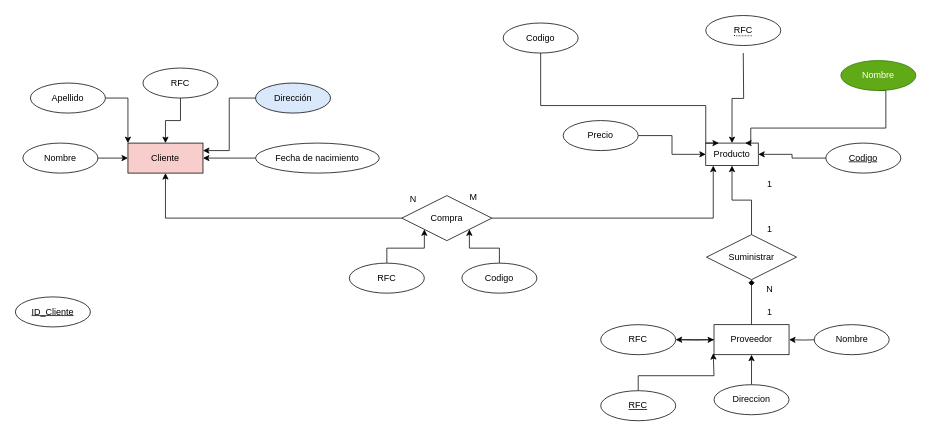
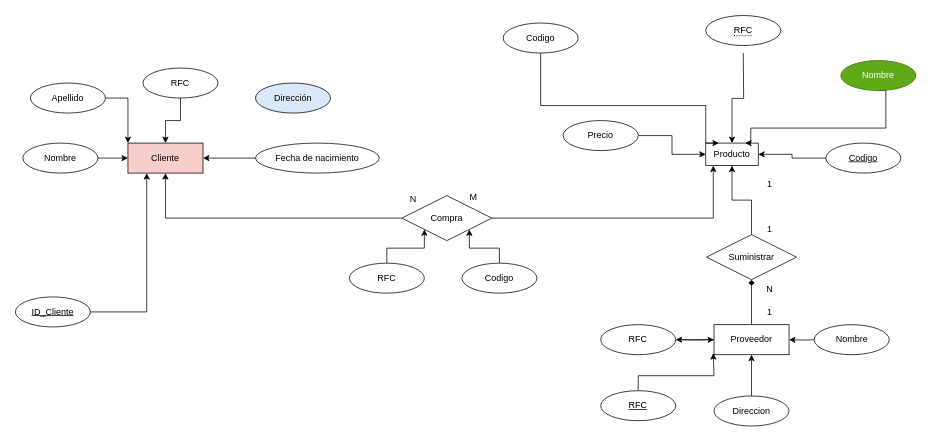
  <mxCell id="0" />
  <mxCell id="1" parent="0" />
  <mxCell id="2" value="Cliente" style="whiteSpace=wrap;html=1;align=center;fillColor=#f8cecc;" parent="1" vertex="1"><mxGeometry x="170" y="190" width="100" height="40" as="geometry" /></mxCell>
  <mxCell id="3" value="" style="edgeStyle=orthogonalEdgeStyle;rounded=0;orthogonalLoop=1;jettySize=auto;html=1;" parent="1" source="4" target="2" edge="1"><mxGeometry relative="1" as="geometry" /></mxCell>
  <mxCell id="4" value="RFC" style="ellipse;whiteSpace=wrap;html=1;align=center;" parent="1" vertex="1"><mxGeometry x="190" y="90" width="100" height="40" as="geometry" /></mxCell>
  <mxCell id="5" value="" style="edgeStyle=orthogonalEdgeStyle;rounded=0;orthogonalLoop=1;jettySize=auto;html=1;" parent="1" source="6" target="2" edge="1"><mxGeometry relative="1" as="geometry" /></mxCell>
  <mxCell id="6" value="Nombre" style="ellipse;whiteSpace=wrap;html=1;align=center;" parent="1" vertex="1"><mxGeometry x="30" y="190" width="100" height="40" as="geometry" /></mxCell>
  <mxCell id="7" style="edgeStyle=orthogonalEdgeStyle;rounded=0;orthogonalLoop=1;jettySize=auto;html=1;entryX=0;entryY=0;entryDx=0;entryDy=0;" parent="1" source="8" target="2" edge="1"><mxGeometry relative="1" as="geometry" /></mxCell>
  <mxCell id="8" value="Apellido" style="ellipse;whiteSpace=wrap;html=1;align=center;" parent="1" vertex="1"><mxGeometry x="40" y="110" width="100" height="40" as="geometry" /></mxCell>
- <mxCell id="9" style="edgeStyle=orthogonalEdgeStyle;rounded=0;orthogonalLoop=1;jettySize=auto;html=1;entryX=1;entryY=0.25;entryDx=0;entryDy=0;" parent="1" source="10" target="2" edge="1"><mxGeometry relative="1" as="geometry" /></mxCell>
  <mxCell id="10" value="Dirección" style="ellipse;whiteSpace=wrap;html=1;align=center;fillColor=#dae8fc;" parent="1" vertex="1"><mxGeometry x="340" y="110" width="100" height="40" as="geometry" /></mxCell>
  <mxCell id="11" value="" style="edgeStyle=orthogonalEdgeStyle;rounded=0;orthogonalLoop=1;jettySize=auto;html=1;" parent="1" source="12" target="2" edge="1"><mxGeometry relative="1" as="geometry" /></mxCell>
  <mxCell id="12" value="Fecha de nacimiento" style="ellipse;whiteSpace=wrap;html=1;align=center;" parent="1" vertex="1"><mxGeometry x="340" y="190" width="165" height="40" as="geometry" /></mxCell>
  <mxCell id="13" style="edgeStyle=orthogonalEdgeStyle;rounded=0;orthogonalLoop=1;jettySize=auto;html=1;exitX=0;exitY=0.5;exitDx=0;exitDy=0;" parent="1" source="15" target="2" edge="1"><mxGeometry relative="1" as="geometry" /></mxCell>
  <mxCell id="14" style="edgeStyle=orthogonalEdgeStyle;rounded=0;orthogonalLoop=1;jettySize=auto;html=1;exitX=1;exitY=0.5;exitDx=0;exitDy=0;" parent="1" source="15" target="16" edge="1"><mxGeometry relative="1" as="geometry"><Array as="points"><mxPoint x="950" y="290" /></Array></mxGeometry></mxCell>
  <mxCell id="15" value="Compra" style="shape=rhombus;perimeter=rhombusPerimeter;whiteSpace=wrap;html=1;align=center;" parent="1" vertex="1"><mxGeometry x="535" y="260" width="120" height="60" as="geometry" /></mxCell>
  <mxCell id="16" value="Producto" style="whiteSpace=wrap;html=1;align=center;" parent="1" vertex="1"><mxGeometry x="940" y="190" width="70" height="30" as="geometry" /></mxCell>
  <mxCell id="17" value="" style="edgeStyle=orthogonalEdgeStyle;rounded=0;orthogonalLoop=1;jettySize=auto;html=1;" edge="1" parent="1" source="18" target="16"><mxGeometry relative="1" as="geometry" /></mxCell>
  <mxCell id="18" value="Suministrar" style="shape=rhombus;perimeter=rhombusPerimeter;whiteSpace=wrap;html=1;align=center;" parent="1" vertex="1"><mxGeometry x="941" y="312" width="120" height="60" as="geometry" /></mxCell>
  <mxCell id="19" value="" style="edgeStyle=orthogonalEdgeStyle;rounded=0;orthogonalLoop=1;jettySize=auto;html=1;endArrow=diamond;" parent="1" source="21" target="18" edge="1"><mxGeometry relative="1" as="geometry" /></mxCell>
  <mxCell id="20" value="" style="edgeStyle=orthogonalEdgeStyle;rounded=0;orthogonalLoop=1;jettySize=auto;html=1;" edge="1" parent="1" source="21" target="23"><mxGeometry relative="1" as="geometry" /></mxCell>
  <mxCell id="21" value="Proveedor" style="whiteSpace=wrap;html=1;align=center;" parent="1" vertex="1"><mxGeometry x="951" y="432" width="100" height="40" as="geometry" /></mxCell>
  <mxCell id="22" value="" style="edgeStyle=orthogonalEdgeStyle;rounded=0;orthogonalLoop=1;jettySize=auto;html=1;" parent="1" target="21" edge="1"><mxGeometry relative="1" as="geometry"><mxPoint x="901" y="452" as="sourcePoint" /></mxGeometry></mxCell>
  <mxCell id="23" value="RFC" style="ellipse;whiteSpace=wrap;html=1;align=center;" parent="1" vertex="1"><mxGeometry x="800" y="432" width="100" height="40" as="geometry" /></mxCell>
  <mxCell id="24" value="" style="edgeStyle=orthogonalEdgeStyle;rounded=0;orthogonalLoop=1;jettySize=auto;html=1;" parent="1" source="25" target="21" edge="1"><mxGeometry relative="1" as="geometry" /></mxCell>
- <mxCell id="25" value="Direccion" style="ellipse;whiteSpace=wrap;html=1;align=center;" parent="1" vertex="1"><mxGeometry x="951" y="512" width="100" height="40" as="geometry" /></mxCell>
+ <mxCell id="25" value="Direccion" style="ellipse;whiteSpace=wrap;html=1;align=center;" parent="1" vertex="1"><mxGeometry x="951" y="527" width="100" height="40" as="geometry" /></mxCell>
  <mxCell id="26" value="" style="edgeStyle=orthogonalEdgeStyle;rounded=0;orthogonalLoop=1;jettySize=auto;html=1;" parent="1" target="21" edge="1"><mxGeometry relative="1" as="geometry"><mxPoint x="1090" y="452" as="sourcePoint" /></mxGeometry></mxCell>
  <mxCell id="27" value="Nombre" style="ellipse;whiteSpace=wrap;html=1;align=center;" parent="1" vertex="1"><mxGeometry x="1084.5" y="432" width="100" height="40" as="geometry" /></mxCell>
  <mxCell id="28" value="" style="edgeStyle=orthogonalEdgeStyle;rounded=0;orthogonalLoop=1;jettySize=auto;html=1;exitX=0.5;exitY=1;exitDx=0;exitDy=0;" parent="1" target="16" edge="1"><mxGeometry relative="1" as="geometry"><mxPoint x="990" y="70" as="sourcePoint" /></mxGeometry></mxCell>
  <mxCell id="29" value="" style="edgeStyle=orthogonalEdgeStyle;rounded=0;orthogonalLoop=1;jettySize=auto;html=1;" parent="1" source="30" target="16" edge="1"><mxGeometry relative="1" as="geometry" /></mxCell>
  <mxCell id="30" value="Precio" style="ellipse;whiteSpace=wrap;html=1;align=center;" parent="1" vertex="1"><mxGeometry x="750" y="160" width="100" height="40" as="geometry" /></mxCell>
  <mxCell id="31" value="" style="edgeStyle=orthogonalEdgeStyle;rounded=0;orthogonalLoop=1;jettySize=auto;html=1;entryX=0.75;entryY=0;entryDx=0;entryDy=0;exitX=0.5;exitY=1;exitDx=0;exitDy=0;" parent="1" source="32" target="16" edge="1"><mxGeometry relative="1" as="geometry"><mxPoint x="1106.699" y="170" as="sourcePoint" /><mxPoint x="1000" y="130" as="targetPoint" /><Array as="points"><mxPoint x="1180" y="120" /><mxPoint x="1180" y="170" /><mxPoint x="1000" y="170" /><mxPoint x="1000" y="190" /></Array></mxGeometry></mxCell>
  <mxCell id="32" value="Nombre" style="ellipse;whiteSpace=wrap;html=1;align=center;fillColor=#60a917;fontColor=#ffffff;strokeColor=#2D7600;" parent="1" vertex="1"><mxGeometry x="1120" y="80" width="100" height="40" as="geometry" /></mxCell>
  <mxCell id="33" style="edgeStyle=orthogonalEdgeStyle;rounded=0;orthogonalLoop=1;jettySize=auto;html=1;entryX=0.25;entryY=0;entryDx=0;entryDy=0;" parent="1" source="34" target="16" edge="1"><mxGeometry relative="1" as="geometry"><mxPoint x="950" y="170" as="targetPoint" /><Array as="points"><mxPoint x="720" y="140" /><mxPoint x="940" y="140" /><mxPoint x="940" y="190" /></Array></mxGeometry></mxCell>
  <mxCell id="34" value="Codigo" style="ellipse;whiteSpace=wrap;html=1;align=center;" parent="1" vertex="1"><mxGeometry x="670" y="30" width="100" height="40" as="geometry" /></mxCell>
  <mxCell id="35" value="N" style="text;html=1;align=center;verticalAlign=middle;resizable=0;points=[];autosize=1;strokeColor=none;fillColor=none;" vertex="1" parent="1"><mxGeometry x="535" y="250" width="30" height="30" as="geometry" /></mxCell>
  <mxCell id="36" value="M" style="text;html=1;align=center;verticalAlign=middle;resizable=0;points=[];autosize=1;strokeColor=none;fillColor=none;" vertex="1" parent="1"><mxGeometry x="615" y="248" width="30" height="30" as="geometry" /></mxCell>
+ <mxCell id="37" style="edgeStyle=orthogonalEdgeStyle;rounded=0;orthogonalLoop=1;jettySize=auto;html=1;entryX=0.25;entryY=1;entryDx=0;entryDy=0;" edge="1" parent="1" source="38" target="2"><mxGeometry relative="1" as="geometry" /></mxCell>
  <mxCell id="38" value="ID_Cliente" style="ellipse;whiteSpace=wrap;html=1;align=center;fontStyle=4;" vertex="1" parent="1"><mxGeometry x="20" y="395" width="100" height="40" as="geometry" /></mxCell>
  <mxCell id="39" value="N" style="text;html=1;align=center;verticalAlign=middle;resizable=0;points=[];autosize=1;strokeColor=none;fillColor=none;" vertex="1" parent="1"><mxGeometry x="1010" y="370" width="30" height="30" as="geometry" /></mxCell>
  <mxCell id="40" value="1" style="text;html=1;align=center;verticalAlign=middle;resizable=0;points=[];autosize=1;strokeColor=none;fillColor=none;" vertex="1" parent="1"><mxGeometry x="1010" y="290" width="30" height="30" as="geometry" /></mxCell>
  <mxCell id="41" value="1" style="text;html=1;align=center;verticalAlign=middle;resizable=0;points=[];autosize=1;strokeColor=none;fillColor=none;" vertex="1" parent="1"><mxGeometry x="1010" y="230" width="30" height="30" as="geometry" /></mxCell>
  <mxCell id="42" value="1" style="text;html=1;align=center;verticalAlign=middle;resizable=0;points=[];autosize=1;strokeColor=none;fillColor=none;" vertex="1" parent="1"><mxGeometry x="1010" y="400" width="30" height="30" as="geometry" /></mxCell>
  <mxCell id="43" style="edgeStyle=orthogonalEdgeStyle;rounded=0;orthogonalLoop=1;jettySize=auto;html=1;entryX=1;entryY=0.5;entryDx=0;entryDy=0;" edge="1" parent="1" source="44" target="16"><mxGeometry relative="1" as="geometry" /></mxCell>
  <mxCell id="44" value="Codigo" style="ellipse;whiteSpace=wrap;html=1;align=center;fontStyle=4;" vertex="1" parent="1"><mxGeometry x="1100" y="190" width="100" height="40" as="geometry" /></mxCell>
  <mxCell id="45" style="edgeStyle=orthogonalEdgeStyle;rounded=0;orthogonalLoop=1;jettySize=auto;html=1;" edge="1" parent="1" source="46"><mxGeometry relative="1" as="geometry"><mxPoint x="950" y="470" as="targetPoint" /><Array as="points"><mxPoint x="850" y="500" /><mxPoint x="951" y="500" /></Array></mxGeometry></mxCell>
  <mxCell id="46" value="RFC" style="ellipse;whiteSpace=wrap;html=1;align=center;fontStyle=4;" vertex="1" parent="1"><mxGeometry x="800" y="520" width="100" height="40" as="geometry" /></mxCell>
  <mxCell id="47" style="edgeStyle=orthogonalEdgeStyle;rounded=0;orthogonalLoop=1;jettySize=auto;html=1;entryX=0;entryY=1;entryDx=0;entryDy=0;" edge="1" parent="1" source="48" target="15"><mxGeometry relative="1" as="geometry" /></mxCell>
  <mxCell id="48" value="RFC" style="ellipse;whiteSpace=wrap;html=1;align=center;" vertex="1" parent="1"><mxGeometry x="465" y="350" width="100" height="40" as="geometry" /></mxCell>
  <mxCell id="49" style="edgeStyle=orthogonalEdgeStyle;rounded=0;orthogonalLoop=1;jettySize=auto;html=1;entryX=1;entryY=1;entryDx=0;entryDy=0;" edge="1" parent="1" source="50" target="15"><mxGeometry relative="1" as="geometry" /></mxCell>
  <mxCell id="50" value="Codigo" style="ellipse;whiteSpace=wrap;html=1;align=center;" vertex="1" parent="1"><mxGeometry x="615" y="350" width="100" height="40" as="geometry" /></mxCell>
  <mxCell id="51" value="&lt;span style=&quot;border-bottom: 1px dotted&quot;&gt;RFC&lt;/span&gt;" style="ellipse;whiteSpace=wrap;html=1;align=center;" vertex="1" parent="1"><mxGeometry x="940" y="20" width="100" height="40" as="geometry" /></mxCell>
